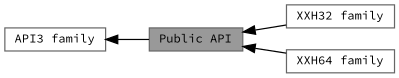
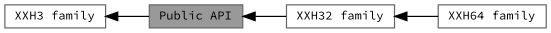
  digraph {
    fontname="Source Code Pro"
    rankdir=LR
    node [color=grey40 fillcolor=white fontname="Source Code Pro" fontsize=10 shape=box style=filled]
    edge [dir=back fontname="Source Code Pro" fontsize=10 labelfontname=Helvetica labelfontsize=10 shape=plaintext style=solid]
    n1 [height=0.2 label="XXH32 family" width=0.4]
-   n2 [height=0.2 label="API3 family" width=0.4]
+   n2 [height=0.2 label="XXH3 family" width=0.4]
    n3 [color=gray40 fillcolor=grey60 fontcolor=black height=0.2 label="Public API" width=0.4]
    n4 [height=0.2 label="XXH64 family" width=0.4]
    n2 -> n3
    n3 -> n1
-   n3 -> n4
+   n1 -> n4
  }
